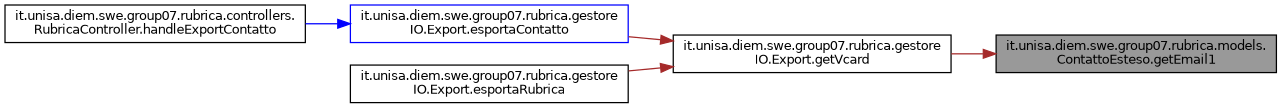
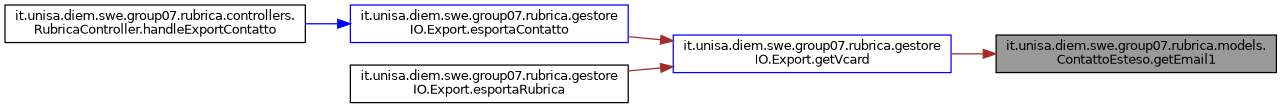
  digraph {
    rankdir=RL
    node [color=black fillcolor=white fontname=Helvetica fontsize=10 shape=box style=filled]
    edge [color=brown dir=back fontname=Helvetica fontsize=10 labelfontname=Helvetica labelfontsize=10 style=solid]
    n1 [fillcolor=grey60 fontcolor=black height=0.2 label="it.unisa.diem.swe.group07.rubrica.models.\lContattoEsteso.getEmail1" width=0.4]
-   n2 [height=0.2 label="it.unisa.diem.swe.group07.rubrica.gestore\lIO.Export.getVcard" width=0.4]
+   n2 [color=blue height=0.2 label="it.unisa.diem.swe.group07.rubrica.gestore\lIO.Export.getVcard" width=0.4]
    n3 [color=blue height=0.2 label="it.unisa.diem.swe.group07.rubrica.gestore\lIO.Export.esportaContatto" width=0.4]
    n4 [height=0.2 label="it.unisa.diem.swe.group07.rubrica.gestore\lIO.Export.esportaRubrica" width=0.4]
    n5 [height=0.2 label="it.unisa.diem.swe.group07.rubrica.controllers.\lRubricaController.handleExportContatto" width=0.4]
    n1 -> n2
    n2 -> n3
    n2 -> n4
    n3 -> n5 [color=blue]
  }
